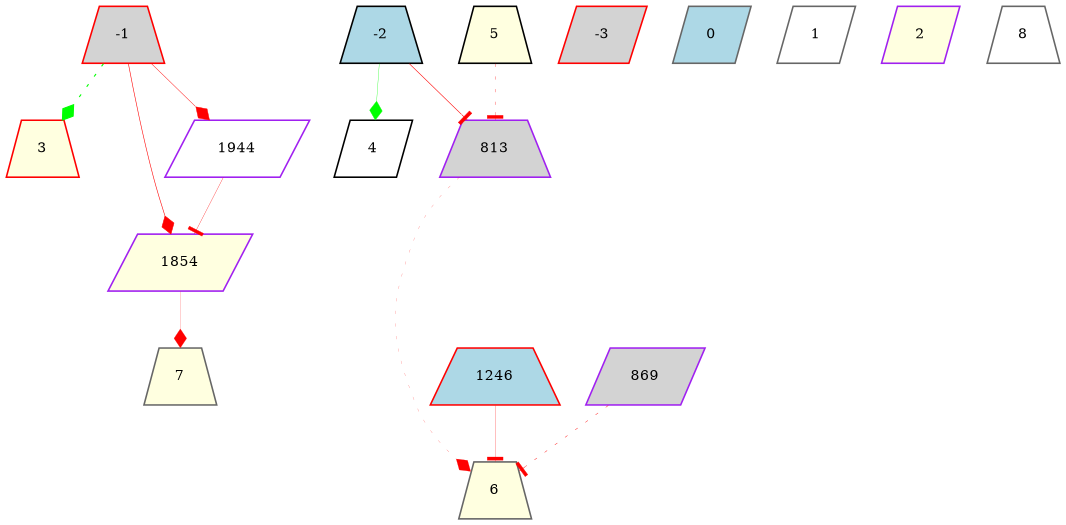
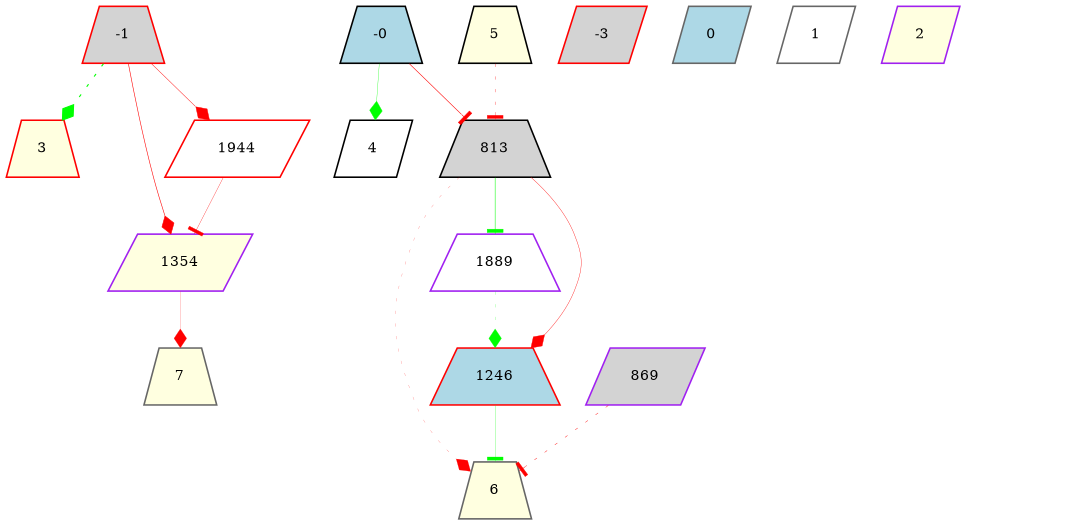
  digraph {
    node [color=purple fillcolor=lightyellow fontsize=9 shape=trapezium style=filled]
    edge [arrowhead=diamond color=red style=dotted]
    -1 [color=red fillcolor=lightgrey height=0.2 width=0.2]
    3 [color=red height=0.2 width=0.2]
-   1854 [height=0.2 shape=parallelogram width=0.2]
-   1944 [fillcolor=white height=0.2 shape=parallelogram width=0.2]
+   1854 [height=0.2 shape=parallelogram width=0.2 label=1354]
+   1944 [color=red fillcolor=white height=0.2 shape=parallelogram width=0.2]
    7 [color=gray40 height=0.2 width=0.2]
-   -2 [color=black fillcolor=lightblue height=0.2 width=0.2]
+   -2 [color=black fillcolor=lightblue height=0.2 width=0.2 label=-0]
    4 [color=black fillcolor=white height=0.2 shape=parallelogram width=0.2]
-   813 [fillcolor=lightgrey height=0.2 width=0.2]
+   813 [color=black fillcolor=lightgrey height=0.2 width=0.2]
    6 [color=gray40 height=0.2 width=0.2]
+   1889 [fillcolor=white height=0.2 width=0.2]
    1246 [color=red fillcolor=lightblue height=0.2 width=0.2]
    -3 [color=red fillcolor=lightgrey height=0.2 shape=parallelogram width=0.2]
    0 [color=gray40 fillcolor=lightblue height=0.2 shape=parallelogram width=0.2]
    1 [color=gray40 fillcolor=white height=0.2 shape=parallelogram width=0.2]
    2 [height=0.2 shape=parallelogram width=0.2]
    5 [color=black height=0.2 width=0.2]
-   8 [color=gray40 fillcolor=white height=0.2 width=0.2]
    869 [fillcolor=lightgrey height=0.2 shape=parallelogram width=0.2]
    -1 -> 3 [color=green penwidth=0.690086989529521]
    -1 -> 1854 [penwidth=0.3610875921880181 style=bold]
    -1 -> 1944 [penwidth=0.2758893684308552 style=bold]
    1854 -> 7 [penwidth=0.11284379078975881 style=solid]
    1944 -> 1854 [arrowhead=tee penwidth=0.19145369952627922 style=solid]
    -2 -> 4 [color=green penwidth=0.19590753423550317 style=bold]
    -2 -> 813 [arrowhead=tee penwidth=0.363060856374404 style=solid]
    813 -> 6 [penwidth=0.10810166845825149]
-   1246 -> 6 [arrowhead=tee penwidth=0.15837363656198078 style=bold]
+   813 -> 1889 [arrowhead=tee color=green penwidth=0.32751003203681894 style=bold]
+   813 -> 1246 [penwidth=0.22871481664505333 style=solid]
+   1889 -> 1246 [color=green penwidth=0.12269583112112907]
+   1246 -> 6 [arrowhead=tee color=green penwidth=0.15837363656198078 style=bold]
    5 -> 813 [arrowhead=tee penwidth=0.19698972872113035]
    869 -> 6 [arrowhead=tee penwidth=0.26068356372582235]
  }
